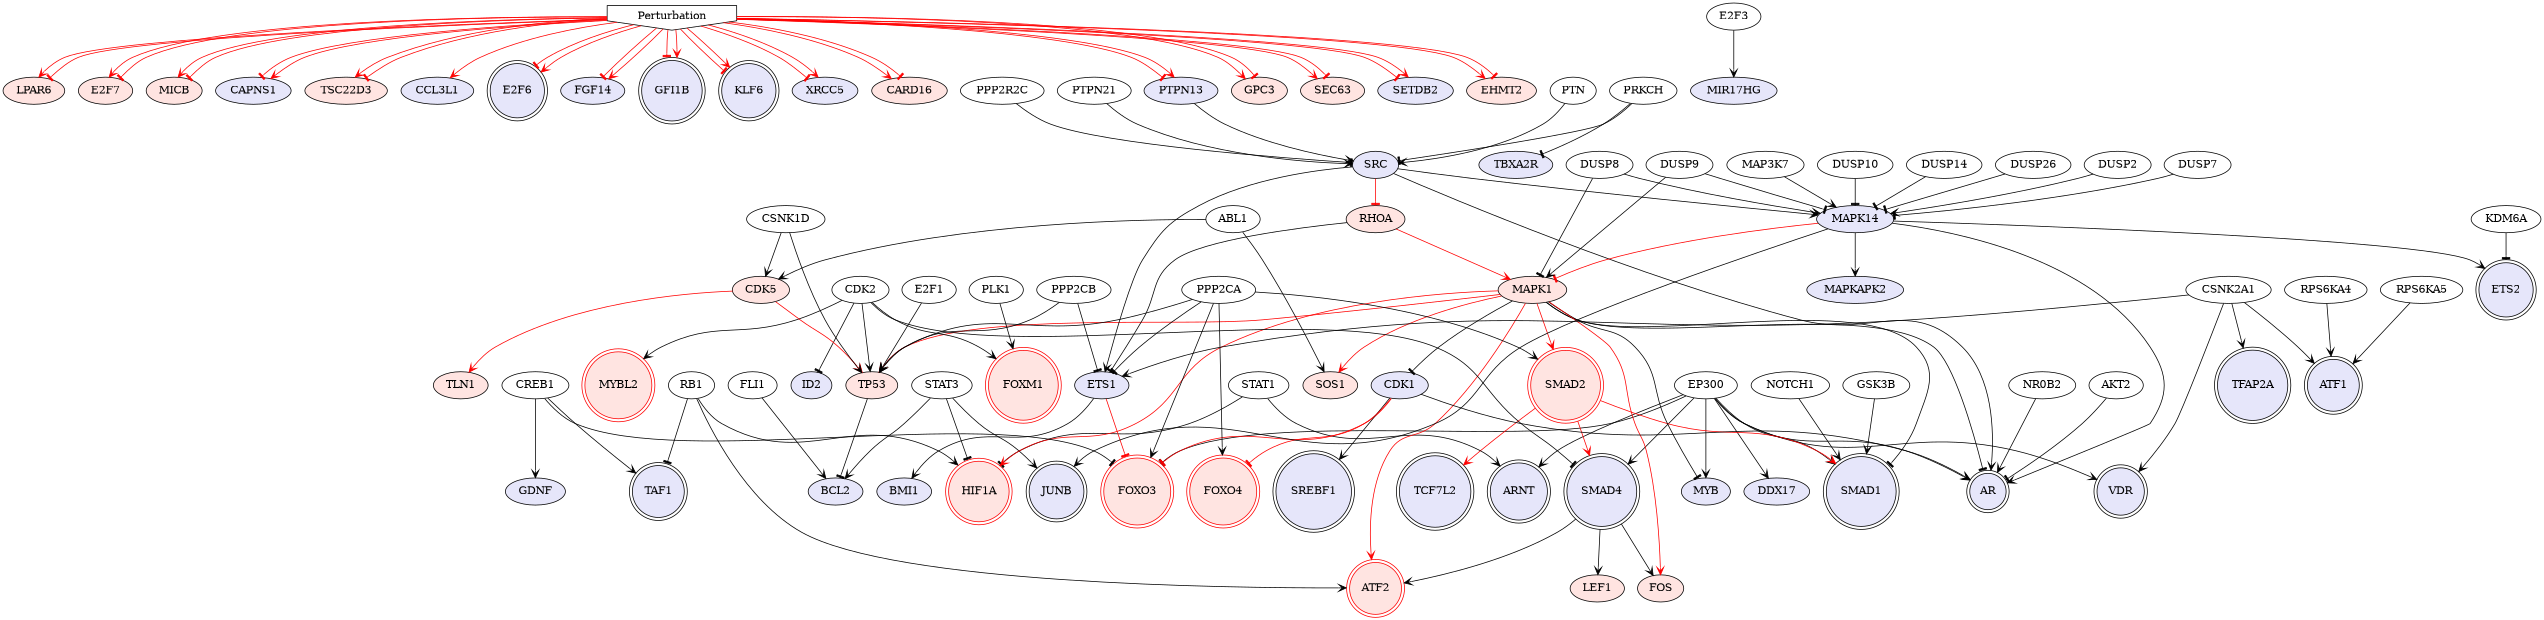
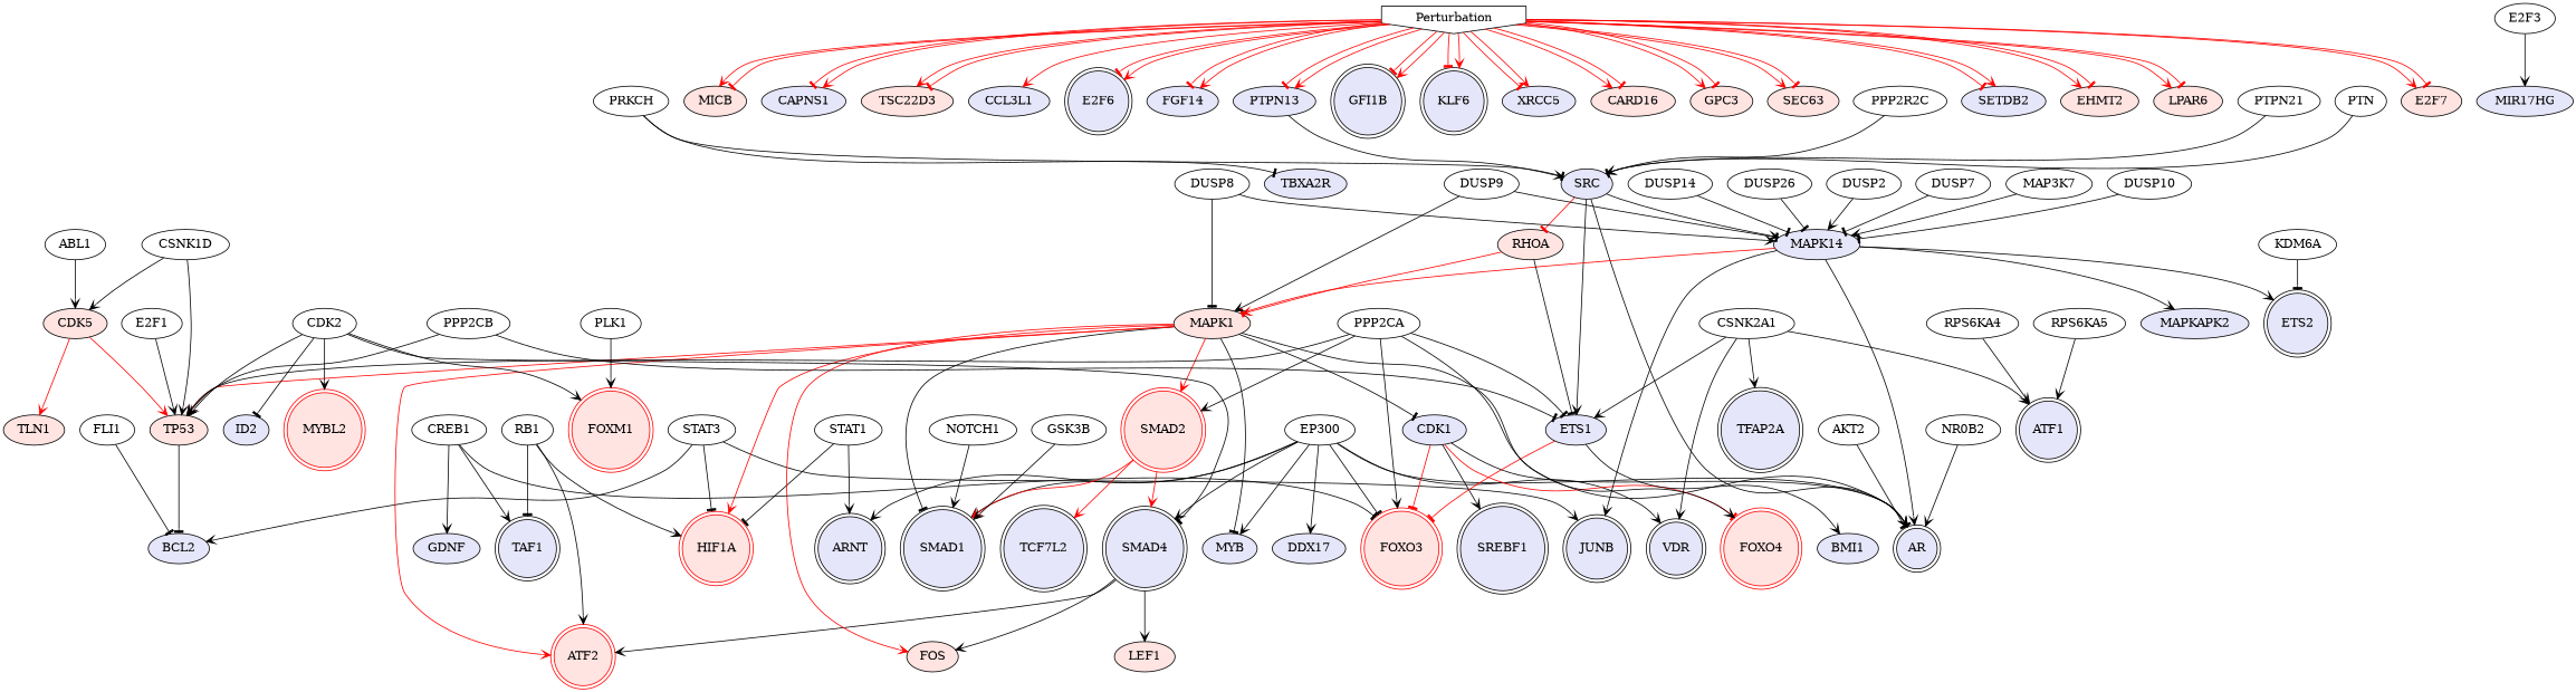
  digraph {
    node [style=filled]
    edge [arrowhead=vee color=NA penwidth=1]
    MYB [fillcolor=lavender]
    EP300 [style=""]
    ARNT [color=black fillcolor=lavender shape=doublecircle]
    AR [color=black fillcolor=lavender shape=doublecircle]
    SMAD4 [color=black fillcolor=lavender shape=doublecircle]
    SMAD1 [color=black fillcolor=lavender shape=doublecircle]
    VDR [color=black fillcolor=lavender shape=doublecircle]
    FOXO3 [color=red fillcolor=mistyrose shape=doublecircle]
    DDX17 [fillcolor=lavender]
    FOS [fillcolor=mistyrose]
    ATF2 [color=red fillcolor=mistyrose shape=doublecircle]
    LEF1 [fillcolor=mistyrose]
    JUNB [color=black fillcolor=lavender shape=doublecircle]
    STAT3 [style=""]
    HIF1A [color=red fillcolor=mistyrose shape=doublecircle]
    BCL2 [fillcolor=lavender]
    SMAD2 [color=red fillcolor=mistyrose shape=doublecircle]
    TCF7L2 [color=black fillcolor=lavender shape=doublecircle]
    STAT1 [style=""]
    MAPK1 [fillcolor=mistyrose]
    CDK1 [fillcolor=lavender]
    TP53 [fillcolor=mistyrose]
-   SOS1 [fillcolor=mistyrose]
    SREBF1 [color=black fillcolor=lavender shape=doublecircle]
    FOXO4 [color=red fillcolor=mistyrose shape=doublecircle]
    SRC [fillcolor=lavender]
    n27 [fillcolor=lavender label=ETS1]
    MAPK14 [fillcolor=lavender]
    RHOA [fillcolor=mistyrose]
    BMI1 [fillcolor=lavender]
    ETS2 [color=black fillcolor=lavender shape=doublecircle]
    MAPKAPK2 [fillcolor=lavender]
    GSK3B [style=""]
    NR0B2 [style=""]
    GDNF [fillcolor=lavender]
    CREB1 [style=""]
    TAF1 [color=black fillcolor=lavender shape=doublecircle]
    PPP2CA [style=""]
    PTPN21 [style=""]
    CDK2 [style=""]
    MYBL2 [color=red fillcolor=mistyrose shape=doublecircle]
    FOXM1 [color=red fillcolor=mistyrose shape=doublecircle]
    ID2 [fillcolor=lavender]
    RB1 [style=""]
    Perturbation [color=black fillcolor=white shape=invhouse]
    E2F6 [color=black fillcolor=lavender shape=doublecircle]
    FGF14 [fillcolor=lavender]
    GFI1B [color=black fillcolor=lavender shape=doublecircle]
    KLF6 [color=black fillcolor=lavender shape=doublecircle]
    XRCC5 [fillcolor=lavender]
    CARD16 [fillcolor=mistyrose]
    GPC3 [fillcolor=mistyrose]
    SEC63 [fillcolor=mistyrose]
    SETDB2 [fillcolor=lavender]
    EHMT2 [fillcolor=mistyrose]
    LPAR6 [fillcolor=mistyrose]
    E2F7 [fillcolor=mistyrose]
    MICB [fillcolor=mistyrose]
    CAPNS1 [fillcolor=lavender]
    PTPN13 [fillcolor=lavender]
    TSC22D3 [fillcolor=mistyrose]
    CCL3L1 [fillcolor=lavender]
    CDK5 [fillcolor=mistyrose]
    TLN1 [fillcolor=mistyrose]
    CSNK1D [style=""]
    AKT2 [style=""]
    KDM6A [style=""]
    PRKCH [style=""]
    TBXA2R [fillcolor=lavender]
    E2F1 [style=""]
    PTN [style=""]
    FLI1 [style=""]
    NOTCH1 [style=""]
    PPP2CB [style=""]
    DUSP14 [style=""]
    PLK1 [style=""]
    ABL1 [style=""]
    PPP2R2C [style=""]
    CSNK2A1 [style=""]
    TFAP2A [color=black fillcolor=lavender shape=doublecircle]
    ATF1 [color=black fillcolor=lavender shape=doublecircle]
    DUSP9 [style=""]
    DUSP26 [style=""]
    RPS6KA4 [style=""]
    DUSP8 [style=""]
    RPS6KA5 [style=""]
    MIR17HG [fillcolor=lavender]
    E2F3 [style=""]
    DUSP2 [style=""]
    DUSP7 [style=""]
    MAP3K7 [style=""]
    DUSP10 [style=""]
    EP300 -> MYB
    EP300 -> ARNT
    EP300 -> AR
    EP300 -> SMAD4
    EP300 -> SMAD1
    EP300 -> VDR
    EP300 -> FOXO3 [arrowhead=tee]
    EP300 -> DDX17
    SMAD4 -> FOS [color=black]
    SMAD4 -> ATF2 [color=black]
    SMAD4 -> LEF1 [color=black]
    STAT3 -> JUNB
    STAT3 -> HIF1A [arrowhead=tee]
    STAT3 -> BCL2
    SMAD2 -> SMAD4 [color=red]
    SMAD2 -> SMAD1 [color=red]
    SMAD2 -> TCF7L2 [color=red]
    STAT1 -> ARNT
    STAT1 -> HIF1A [arrowhead=tee]
    MAPK1 -> MYB [arrowhead=tee color=black]
    MAPK1 -> AR [arrowhead=tee color=black]
    MAPK1 -> SMAD1 [arrowhead=tee color=black]
    MAPK1 -> FOS [color=red]
    MAPK1 -> ATF2 [color=red]
    MAPK1 -> HIF1A [color=red]
    MAPK1 -> SMAD2 [color=red]
    MAPK1 -> CDK1 [arrowhead=tee color=black]
    MAPK1 -> TP53 [color=red]
-   MAPK1 -> SOS1 [color=red]
    CDK1 -> AR [color=black]
    CDK1 -> FOXO3 [arrowhead=tee color=red]
    CDK1 -> SREBF1 [color=black]
    CDK1 -> FOXO4 [arrowhead=tee color=red]
    TP53 -> BCL2 [arrowhead=tee color=black]
    SRC -> AR [color=black]
    SRC -> n27 [color=black]
    SRC -> MAPK14 [color=black]
    SRC -> RHOA [arrowhead=tee color=red]
    n27 -> FOXO3 [arrowhead=tee color=red]
    n27 -> BMI1 [color=black]
    MAPK14 -> AR [color=black]
    MAPK14 -> JUNB [color=black]
    MAPK14 -> MAPK1 [arrowhead=tee color=red]
    MAPK14 -> ETS2 [color=black]
    MAPK14 -> MAPKAPK2 [color=black]
    RHOA -> MAPK1 [color=red]
    RHOA -> n27 [arrowhead=tee color=black]
    GSK3B -> SMAD1
    NR0B2 -> AR
    CREB1 -> FOXO3 [arrowhead=tee]
    CREB1 -> GDNF
    CREB1 -> TAF1
    PPP2CA -> FOXO3
    PPP2CA -> SMAD2
    PPP2CA -> TP53
    PPP2CA -> FOXO4
    PPP2CA -> n27 [arrowhead=tee]
    PTPN21 -> SRC
    CDK2 -> SMAD4 [arrowhead=tee]
    CDK2 -> TP53
    CDK2 -> MYBL2
    CDK2 -> FOXM1
    CDK2 -> ID2 [arrowhead=tee]
    RB1 -> ATF2
    RB1 -> HIF1A
    RB1 -> TAF1 [arrowhead=tee]
    Perturbation -> E2F6 [arrowhead=tee color=red]
    Perturbation -> E2F6 [color=red]
    Perturbation -> FGF14 [arrowhead=tee color=red]
    Perturbation -> FGF14 [color=red]
    Perturbation -> GFI1B [arrowhead=tee color=red]
    Perturbation -> GFI1B [color=red]
    Perturbation -> KLF6 [arrowhead=tee color=red]
    Perturbation -> KLF6 [color=red]
    Perturbation -> XRCC5 [arrowhead=tee color=red]
    Perturbation -> XRCC5 [color=red]
    Perturbation -> CARD16 [color=red]
    Perturbation -> CARD16 [arrowhead=tee color=red]
    Perturbation -> GPC3 [color=red]
    Perturbation -> GPC3 [arrowhead=tee color=red]
    Perturbation -> SEC63 [color=red]
    Perturbation -> SEC63 [arrowhead=tee color=red]
    Perturbation -> SETDB2 [arrowhead=tee color=red]
    Perturbation -> SETDB2 [color=red]
    Perturbation -> EHMT2 [color=red]
    Perturbation -> EHMT2 [arrowhead=tee color=red]
    Perturbation -> LPAR6 [color=red]
    Perturbation -> LPAR6 [arrowhead=tee color=red]
    Perturbation -> E2F7 [color=red]
    Perturbation -> E2F7 [arrowhead=tee color=red]
    Perturbation -> MICB [color=red]
    Perturbation -> MICB [arrowhead=tee color=red]
    Perturbation -> CAPNS1 [arrowhead=tee color=red]
    Perturbation -> CAPNS1 [color=red]
    Perturbation -> PTPN13 [arrowhead=tee color=red]
    Perturbation -> PTPN13 [color=red]
    Perturbation -> TSC22D3 [color=red]
    Perturbation -> TSC22D3 [arrowhead=tee color=red]
    Perturbation -> CCL3L1 [color=red]
    PTPN13 -> SRC [color=black]
    CDK5 -> TP53 [color=red]
    CDK5 -> TLN1 [color=red]
    CSNK1D -> TP53
    CSNK1D -> CDK5
    AKT2 -> AR [arrowhead=tee]
    KDM6A -> ETS2 [arrowhead=tee]
    PRKCH -> SRC [arrowhead=tee]
    PRKCH -> TBXA2R [arrowhead=tee]
    E2F1 -> TP53
    PTN -> SRC
-   FLI1 -> BCL2
+   FLI1 -> BCL2 [arrowhead=tee]
    NOTCH1 -> SMAD1
    PPP2CB -> TP53
    PPP2CB -> n27 [arrowhead=tee]
    DUSP14 -> MAPK14 [arrowhead=tee]
    PLK1 -> FOXM1
-   ABL1 -> SOS1
    ABL1 -> CDK5
    PPP2R2C -> SRC [arrowhead=tee]
    CSNK2A1 -> VDR
    CSNK2A1 -> n27
    CSNK2A1 -> TFAP2A
    CSNK2A1 -> ATF1
    DUSP9 -> MAPK1
    DUSP9 -> MAPK14 [arrowhead=tee]
    DUSP26 -> MAPK14 [arrowhead=tee]
    RPS6KA4 -> ATF1
    DUSP8 -> MAPK1 [arrowhead=tee]
    DUSP8 -> MAPK14
    RPS6KA5 -> ATF1
    E2F3 -> MIR17HG
    DUSP2 -> MAPK14
    DUSP7 -> MAPK14 [arrowhead=tee]
    MAP3K7 -> MAPK14
    DUSP10 -> MAPK14 [arrowhead=tee]
  }
